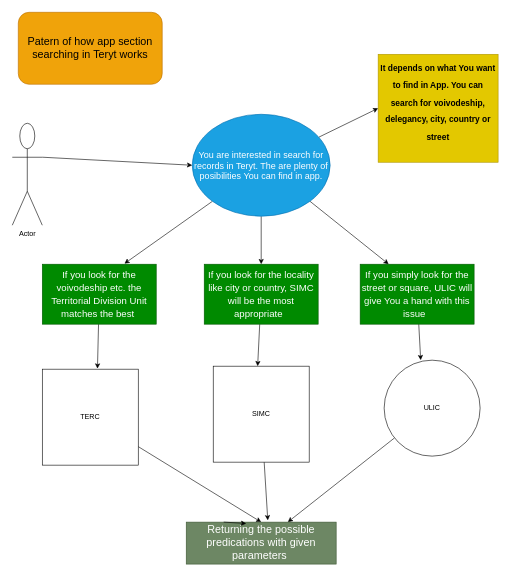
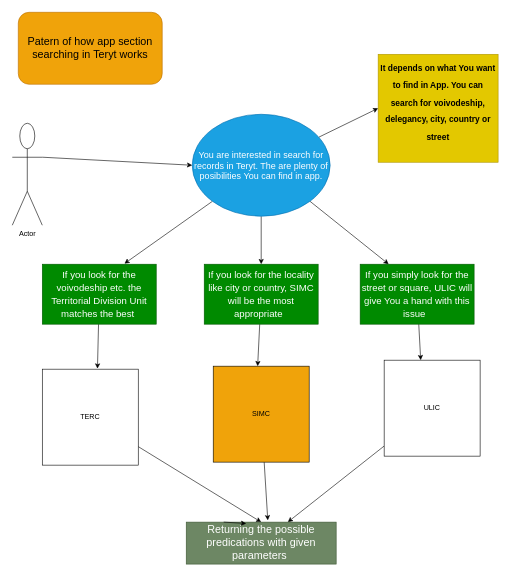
  <mxCell id="0" />
  <mxCell id="1" parent="0" />
  <mxCell id="2" value="&lt;font style=&quot;font-size: 18px&quot;&gt;Patern of how app section searching in Teryt works&lt;/font&gt;" style="rounded=1;whiteSpace=wrap;html=1;fillColor=#f0a30a;fontColor=#000000;strokeColor=#BD7000;" vertex="1" parent="1"><mxGeometry x="30" y="20" width="240" height="120" as="geometry" /></mxCell>
  <mxCell id="3" style="edgeStyle=none;html=1;fontSize=18;entryX=0.5;entryY=0;entryDx=0;entryDy=0;" edge="1" parent="1" source="4" target="17"><mxGeometry relative="1" as="geometry"><mxPoint x="380" y="930" as="targetPoint" /></mxGeometry></mxCell>
  <mxCell id="4" value="TERC" style="whiteSpace=wrap;html=1;aspect=fixed;" vertex="1" parent="1"><mxGeometry x="70" y="615" width="160" height="160" as="geometry" /></mxCell>
  <mxCell id="5" style="edgeStyle=none;html=1;entryX=0.544;entryY=-0.043;entryDx=0;entryDy=0;entryPerimeter=0;fontSize=18;" edge="1" parent="1" source="6" target="17"><mxGeometry relative="1" as="geometry" /></mxCell>
- <mxCell id="6" value="SIMC" style="whiteSpace=wrap;html=1;aspect=fixed;" vertex="1" parent="1"><mxGeometry x="355" y="610" width="160" height="160" as="geometry" /></mxCell>
+ <mxCell id="6" value="SIMC" style="whiteSpace=wrap;html=1;aspect=fixed;fillColor=#f0a30a;" vertex="1" parent="1"><mxGeometry x="355" y="610" width="160" height="160" as="geometry" /></mxCell>
  <mxCell id="7" style="edgeStyle=none;html=1;fontSize=18;" edge="1" parent="1" source="8" target="17"><mxGeometry relative="1" as="geometry" /></mxCell>
- <mxCell id="8" value="ULIC" style="ellipse;whiteSpace=wrap;html=1;aspect=fixed;" vertex="1" parent="1"><mxGeometry x="640" y="600" width="160" height="160" as="geometry" /></mxCell>
+ <mxCell id="8" value="ULIC" style="whiteSpace=wrap;html=1;aspect=fixed;" vertex="1" parent="1"><mxGeometry x="640" y="600" width="160" height="160" as="geometry" /></mxCell>
  <mxCell id="9" style="edgeStyle=none;html=1;exitX=1;exitY=0.333;exitDx=0;exitDy=0;exitPerimeter=0;entryX=0;entryY=0.5;entryDx=0;entryDy=0;" edge="1" parent="1" source="10" target="15"><mxGeometry relative="1" as="geometry"><mxPoint x="410" y="330" as="targetPoint" /></mxGeometry></mxCell>
  <mxCell id="10" value="Actor" style="shape=umlActor;verticalLabelPosition=bottom;verticalAlign=top;html=1;outlineConnect=0;" vertex="1" parent="1"><mxGeometry x="20" y="205" width="50" height="170" as="geometry" /></mxCell>
  <mxCell id="11" style="edgeStyle=none;html=1;exitX=0;exitY=1;exitDx=0;exitDy=0;entryX=0.721;entryY=-0.01;entryDx=0;entryDy=0;entryPerimeter=0;" edge="1" parent="1" source="15" target="20"><mxGeometry relative="1" as="geometry"><mxPoint x="240" y="480" as="targetPoint" /></mxGeometry></mxCell>
  <mxCell id="12" style="edgeStyle=none;html=1;" edge="1" parent="1" source="15"><mxGeometry relative="1" as="geometry"><mxPoint x="435" y="440" as="targetPoint" /></mxGeometry></mxCell>
  <mxCell id="13" style="edgeStyle=none;html=1;exitX=1;exitY=1;exitDx=0;exitDy=0;entryX=0.25;entryY=0;entryDx=0;entryDy=0;" edge="1" parent="1" source="15" target="24"><mxGeometry relative="1" as="geometry"><mxPoint x="610" y="430" as="targetPoint" /></mxGeometry></mxCell>
  <mxCell id="14" style="edgeStyle=none;html=1;entryX=0;entryY=0.5;entryDx=0;entryDy=0;fontSize=19;" edge="1" parent="1" source="15" target="16"><mxGeometry relative="1" as="geometry" /></mxCell>
  <mxCell id="15" value="&lt;font style=&quot;font-size: 15px&quot;&gt;You are interested in search for records in Teryt. The are plenty of posibilities You can find in app.&lt;/font&gt;" style="ellipse;whiteSpace=wrap;html=1;fillColor=#1ba1e2;fontColor=#ffffff;strokeColor=#006EAF;" vertex="1" parent="1"><mxGeometry x="320" y="190" width="230" height="170" as="geometry" /></mxCell>
  <mxCell id="16" value="&lt;h1&gt;&lt;font style=&quot;font-size: 14px&quot;&gt;It depends on what You want to find in App. You can search for voivodeship, delegancy, city, country or street&lt;/font&gt;&lt;/h1&gt;" style="text;html=1;strokeColor=#B09500;fillColor=#e3c800;spacing=5;spacingTop=-20;whiteSpace=wrap;overflow=hidden;rounded=0;align=center;fontColor=#000000;" vertex="1" parent="1"><mxGeometry x="630" y="90" width="200" height="180" as="geometry" /></mxCell>
  <mxCell id="17" value="Returning the possible predications with given parameters&amp;nbsp;" style="text;html=1;strokeColor=#3A5431;fillColor=#6d8764;align=center;verticalAlign=middle;whiteSpace=wrap;rounded=0;fontSize=18;fontColor=#ffffff;" vertex="1" parent="1"><mxGeometry x="310" y="870" width="250" height="70" as="geometry" /></mxCell>
  <mxCell id="18" style="edgeStyle=none;html=1;exitX=0.25;exitY=0;exitDx=0;exitDy=0;entryX=0.4;entryY=0.033;entryDx=0;entryDy=0;entryPerimeter=0;fontSize=18;" edge="1" parent="1" source="17" target="17"><mxGeometry relative="1" as="geometry" /></mxCell>
  <mxCell id="19" style="edgeStyle=none;html=1;entryX=0.575;entryY=-0.006;entryDx=0;entryDy=0;entryPerimeter=0;fontSize=15;" edge="1" parent="1" source="20" target="4"><mxGeometry relative="1" as="geometry" /></mxCell>
  <mxCell id="20" value="&lt;font style=&quot;font-size: 16px&quot;&gt;If you look for the voivodeship etc. the Territorial Division Unit&lt;br&gt;matches the best&amp;nbsp;&lt;/font&gt;" style="text;html=1;strokeColor=#005700;fillColor=#008a00;align=center;verticalAlign=middle;whiteSpace=wrap;rounded=0;fontSize=18;fontColor=#ffffff;" vertex="1" parent="1"><mxGeometry x="70" y="440" width="190" height="100" as="geometry" /></mxCell>
  <mxCell id="21" style="edgeStyle=none;html=1;entryX=0.463;entryY=0;entryDx=0;entryDy=0;entryPerimeter=0;fontSize=15;" edge="1" parent="1" source="22" target="6"><mxGeometry relative="1" as="geometry" /></mxCell>
  <mxCell id="22" value="&lt;font style=&quot;font-size: 16px&quot;&gt;If you look for the locality like city or country, SIMC will be the most appropriate&amp;nbsp;&amp;nbsp;&lt;/font&gt;" style="text;html=1;strokeColor=#005700;fillColor=#008a00;align=center;verticalAlign=middle;whiteSpace=wrap;rounded=0;fontSize=18;fontColor=#ffffff;" vertex="1" parent="1"><mxGeometry x="340" y="440" width="190" height="100" as="geometry" /></mxCell>
  <mxCell id="23" style="edgeStyle=none;html=1;entryX=0.381;entryY=0;entryDx=0;entryDy=0;entryPerimeter=0;fontSize=15;" edge="1" parent="1" source="24" target="8"><mxGeometry relative="1" as="geometry" /></mxCell>
  <mxCell id="24" value="&lt;font style=&quot;font-size: 16px&quot;&gt;If you simply look for the street or square, ULIC will give You a hand with this issue&amp;nbsp;&amp;nbsp;&lt;/font&gt;" style="text;html=1;strokeColor=#005700;fillColor=#008a00;align=center;verticalAlign=middle;whiteSpace=wrap;rounded=0;fontSize=18;fontColor=#ffffff;" vertex="1" parent="1"><mxGeometry x="600" y="440" width="190" height="100" as="geometry" /></mxCell>
